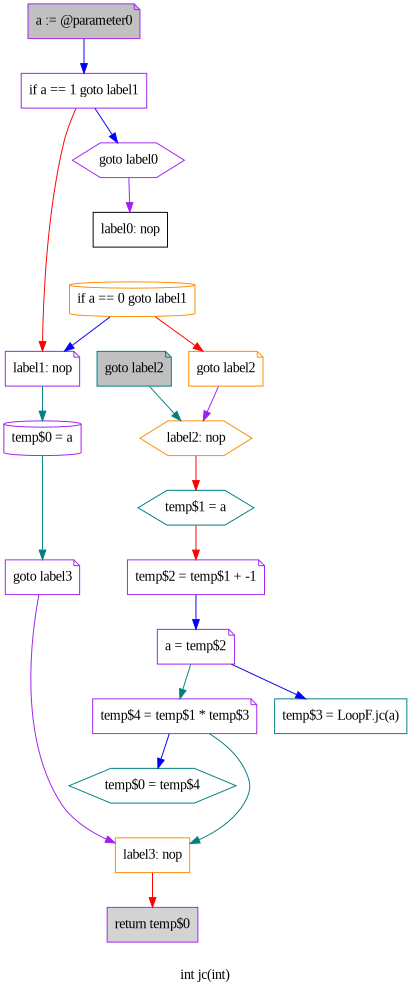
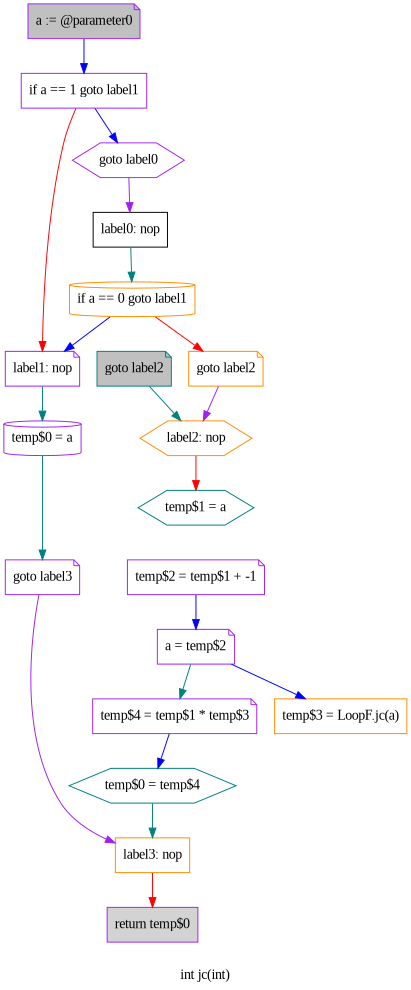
  digraph {
    fontname="Liberation Serif"
    label="int jc(int)"
    node [color=purple fontname="Liberation Serif" shape=note]
    edge [color=blue fontname="Liberation Serif"]
    n1 [fillcolor=gray label="a := @parameter0" style=filled]
    n2 [label="if a == 1 goto label1" shape=box]
    n3 [label="goto label0" shape=hexagon]
    n4 [label="label1: nop"]
    n5 [color=black label="label0: nop" shape=box]
    n6 [label="temp$0 = a" shape=cylinder]
    n7 [color=darkorange label="if a == 0 goto label1" shape=cylinder]
    n8 [label="goto label3"]
    n9 [color=darkorange label="goto label2"]
    n10 [color=darkorange label="label2: nop" shape=hexagon]
    n11 [color=teal label="temp$1 = a" shape=hexagon]
    n12 [label="temp$2 = temp$1 + -1"]
    n13 [color=teal fillcolor=gray label="goto label2" style=filled]
    n14 [color=darkorange label="label3: nop" shape=box]
    n15 [fillcolor=lightgray label="return temp$0" shape=box style=filled]
    n16 [label="a = temp$2"]
-   n17 [color=teal label="temp$3 = LoopF.jc(a)" shape=box]
+   n17 [color=darkorange label="temp$3 = LoopF.jc(a)" shape=box]
    n18 [label="temp$4 = temp$1 * temp$3"]
    n19 [color=teal label="temp$0 = temp$4" shape=hexagon]
    n1 -> n2
    n2 -> n3
    n2 -> n4 [color=red]
    n3 -> n5 [color=purple]
    n4 -> n6 [color=teal]
+   n5 -> n7 [color=teal]
    n6 -> n8 [color=teal]
    n7 -> n4
    n7 -> n9 [color=red]
    n8 -> n14 [color=purple]
    n9 -> n10 [color=purple]
    n10 -> n11 [color=red]
-   n11 -> n12 [color=red]
    n12 -> n16
    n13 -> n10 [color=teal]
    n14 -> n15 [color=red]
    n16 -> n17
    n16 -> n18 [color=teal]
    n18 -> n19
-   n18 -> n14 [color=teal]
+   n19 -> n14 [color=teal]
  }
